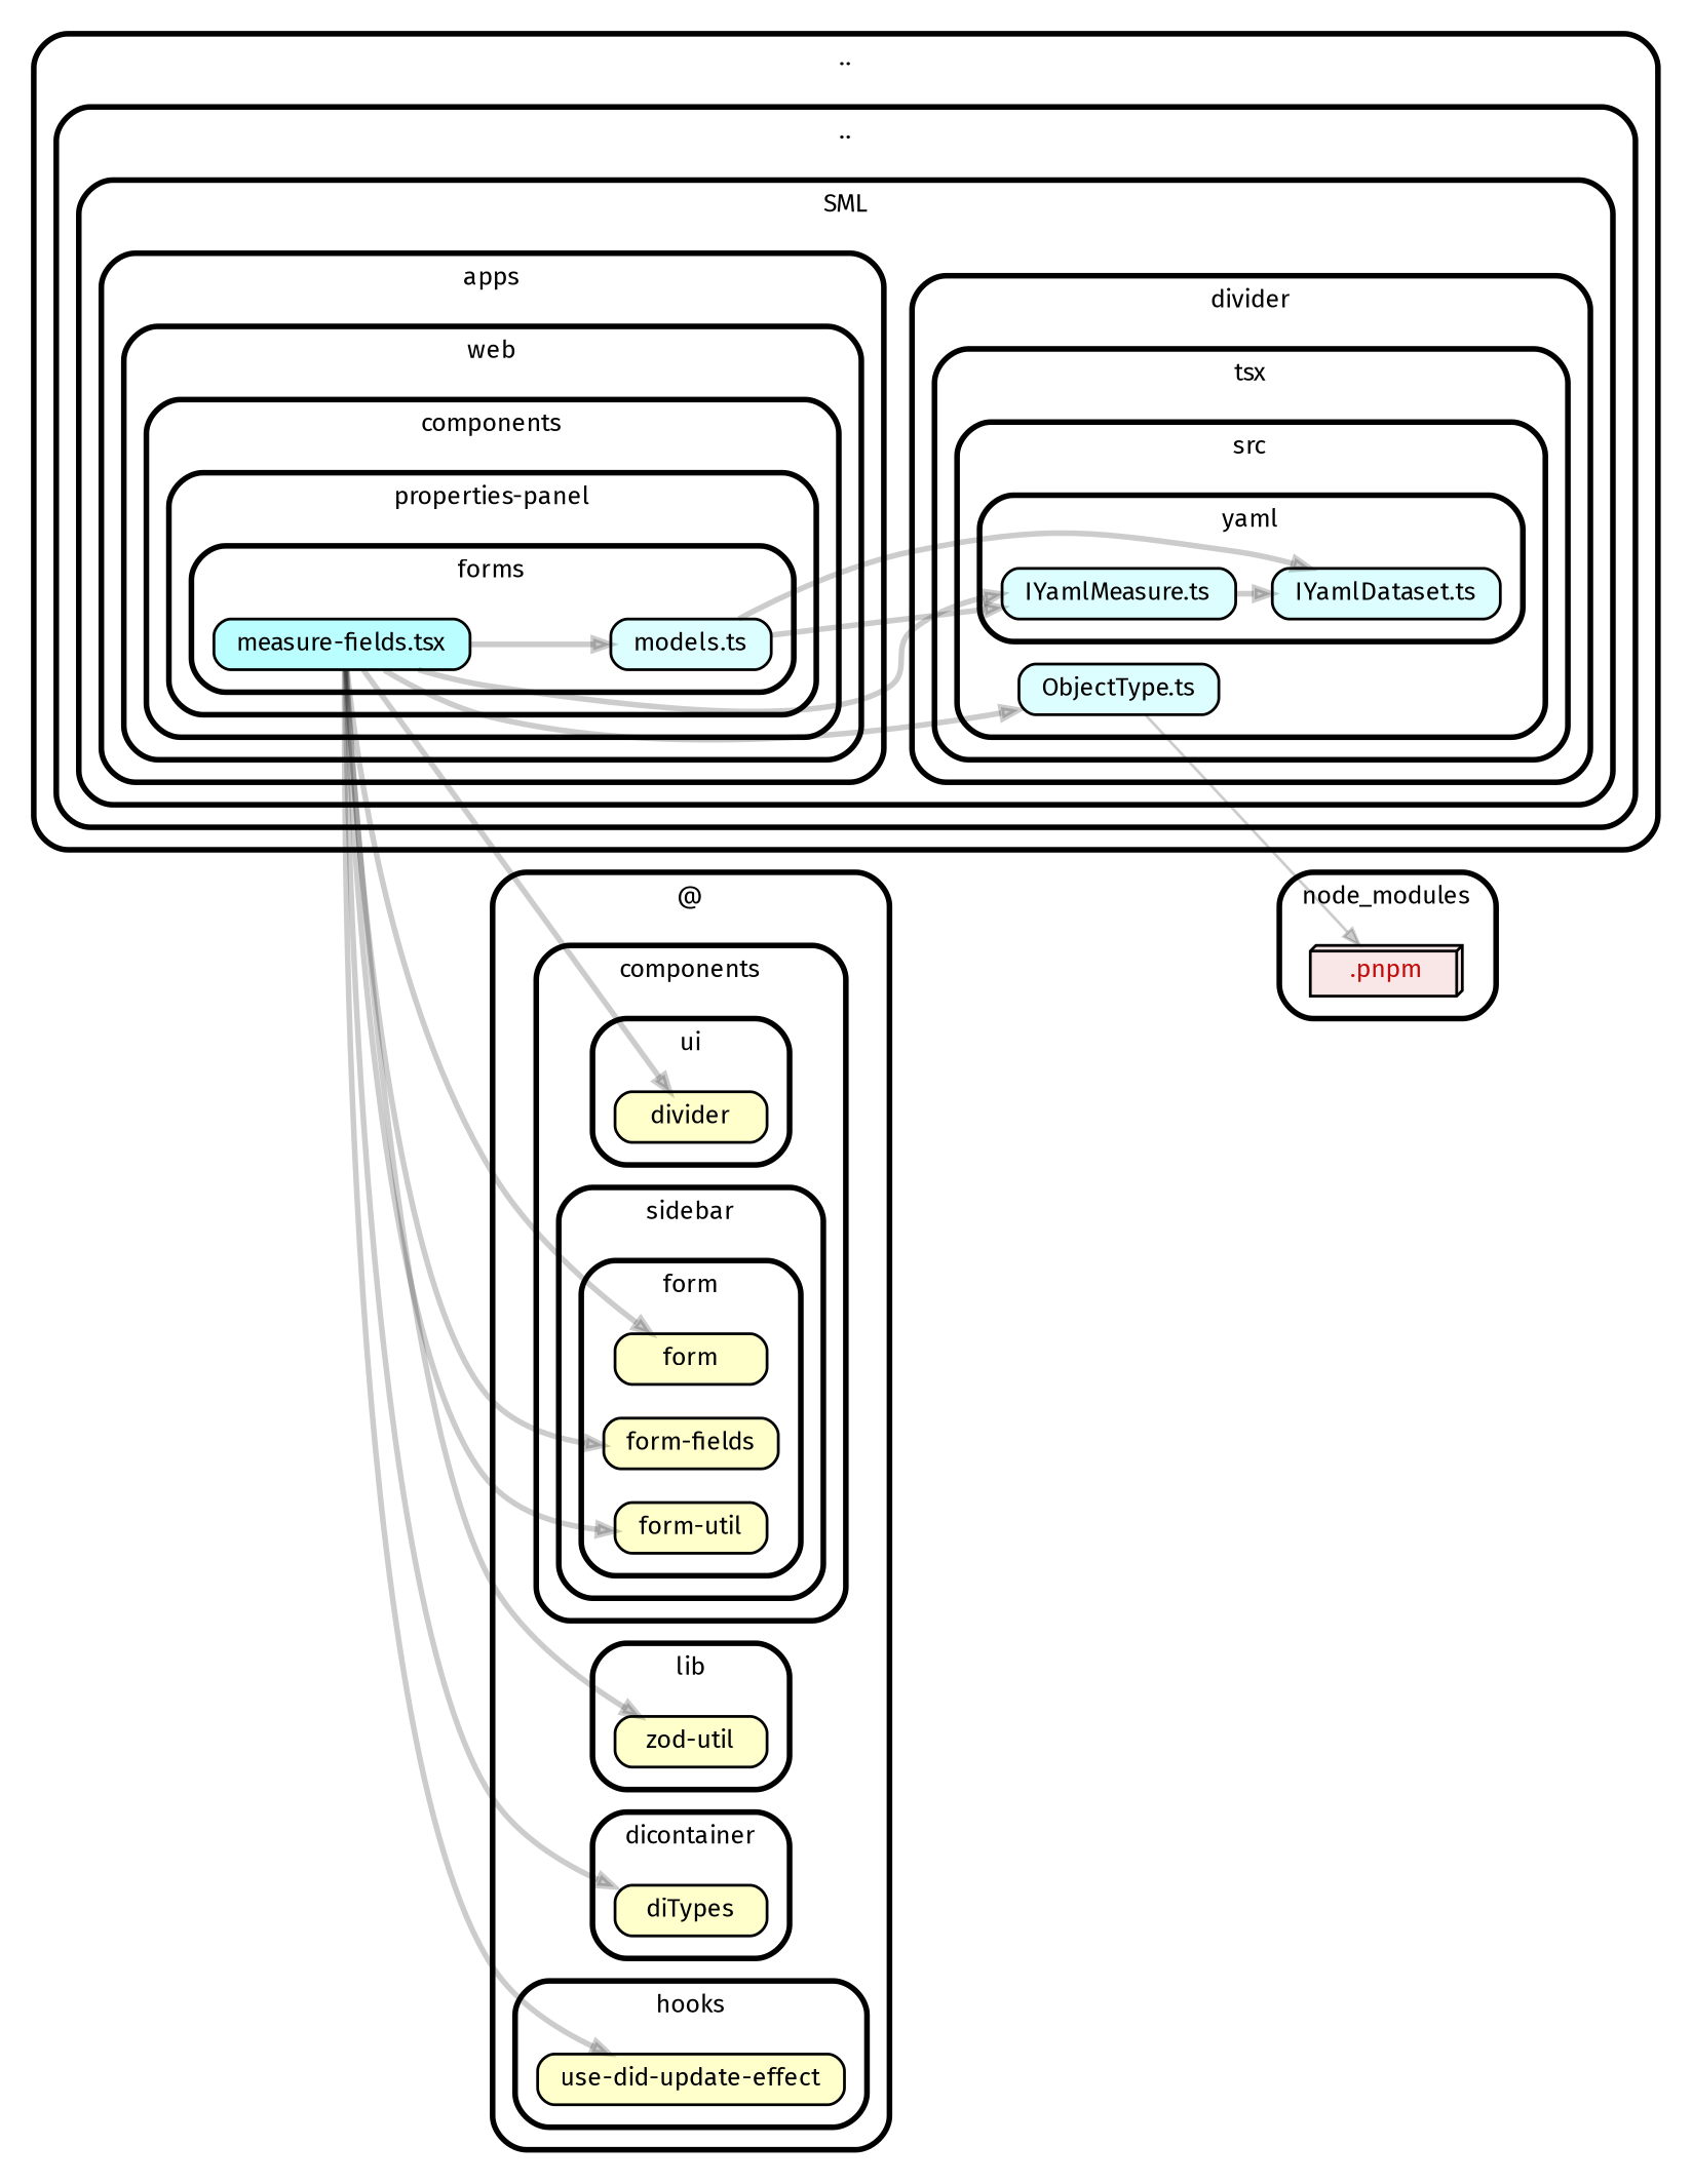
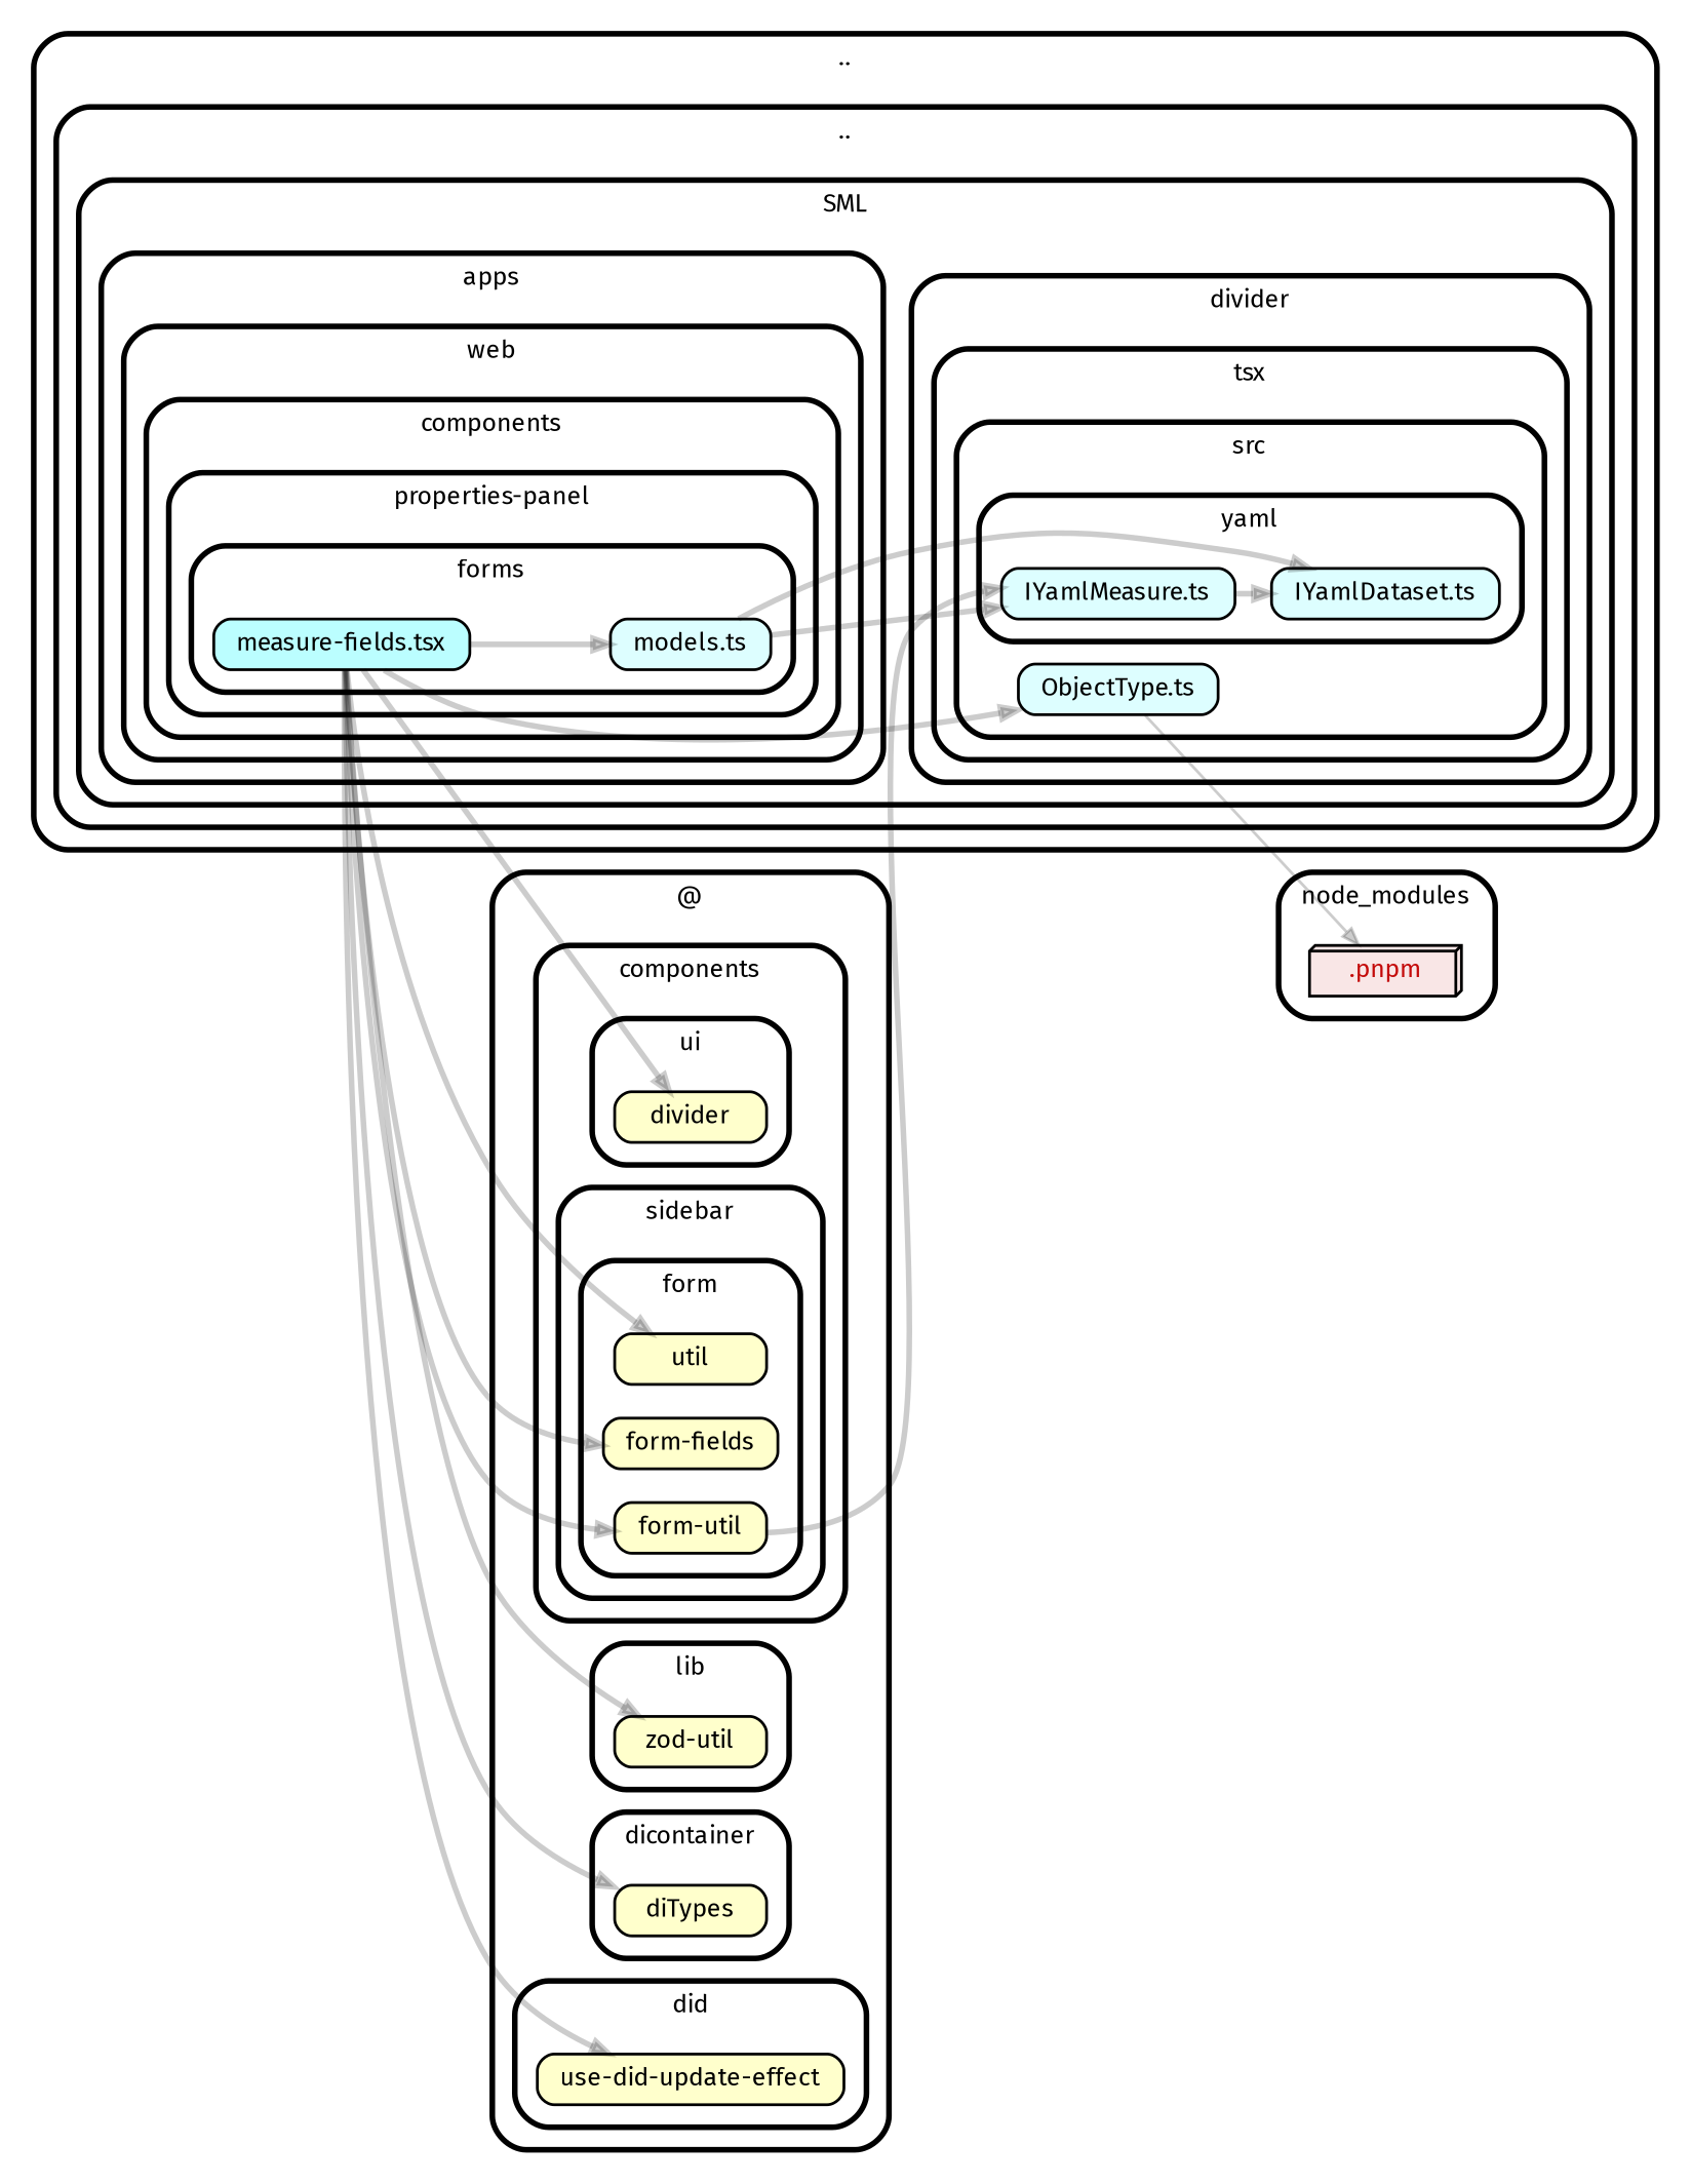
  strict digraph {
    compound=true
    fillcolor="#ffffff"
    fontname="Fira Sans"
    fontsize=9
    nodesep=0.16
    rankdir=LR
    ranksep=0.18
    splines=true
    style="rounded,bold,filled"
    node [color=black fillcolor="#ffffcc" fontcolor=black fontname="Fira Sans" fontsize=9 shape=box style="rounded, filled"]
    edge [arrowhead=normal arrowsize=0.6 color="#00000033" fontname="Fira Sans" fontsize=9 penwidth=2.0]
    n1 [fillcolor="#bbfeff" height=0.2 label=<measure-fields.tsx>]
    n2 [fillcolor="#ddfeff" height=0.2 label=<models.ts>]
    n3 [fillcolor="#ddfeff" height=0.2 label=<IYamlMeasure.ts>]
    n4 [fillcolor="#ddfeff" height=0.2 label=<IYamlDataset.ts>]
    n5 [fillcolor="#ddfeff" height=0.2 label=<ObjectType.ts>]
    n6 [height=0.2 label=<divider>]
-   n7 [height=0.2 label=form]
+   n7 [height=0.2 label=util]
    n8 [height=0.2 label=<form-fields>]
    n9 [height=0.2 label=<form-util>]
    n10 [height=0.2 label=<zod-util>]
    n11 [height=0.2 label=<diTypes>]
    n12 [height=0.2 label=<use-did-update-effect>]
    n13 [fillcolor="#c40b0a1a" fontcolor="#c40b0a" height=0.2 label=<.pnpm> shape=box3d]
    subgraph cluster_1 {
      label=".."
      subgraph cluster_2 {
        label=".."
        subgraph cluster_3 {
          label=SML
          subgraph cluster_4 {
            label=apps
            subgraph cluster_5 {
              label=web
              subgraph cluster_6 {
                label=components
                subgraph cluster_7 {
                  label="properties-panel"
                  subgraph cluster_8 {
                    label=forms
                    n1
                    n2
                  }
                }
              }
            }
          }
          subgraph cluster_9 {
            label=divider
            subgraph cluster_10 {
              label=tsx
              subgraph cluster_11 {
                label=src
                n5
                subgraph cluster_12 {
                  label=yaml
                  n3
                  n4
                }
              }
            }
          }
        }
      }
    }
    subgraph cluster_13 {
      label="@"
      subgraph cluster_14 {
        label=components
        subgraph cluster_15 {
          label=ui
          n6
        }
        subgraph cluster_16 {
          label=sidebar
          subgraph cluster_17 {
            label=form
            n7
            n8
            n9
          }
        }
      }
      subgraph cluster_18 {
        label=lib
        n10
      }
      subgraph cluster_19 {
        label=dicontainer
        n11
      }
      subgraph cluster_20 {
-       label=hooks
+       label=did
        n12
      }
    }
    subgraph cluster_21 {
      label=node_modules
      n13
    }
    n1 -> n2
-   n1 -> n3
+   n9 -> n3
    n1 -> n5
    n1 -> n6
    n1 -> n7
    n1 -> n8
    n1 -> n9
    n1 -> n10
    n1 -> n11
    n1 -> n12
    n2 -> n3
    n2 -> n4
    n3 -> n4
    n5 -> n13 [penwidth=1.0]
  }
